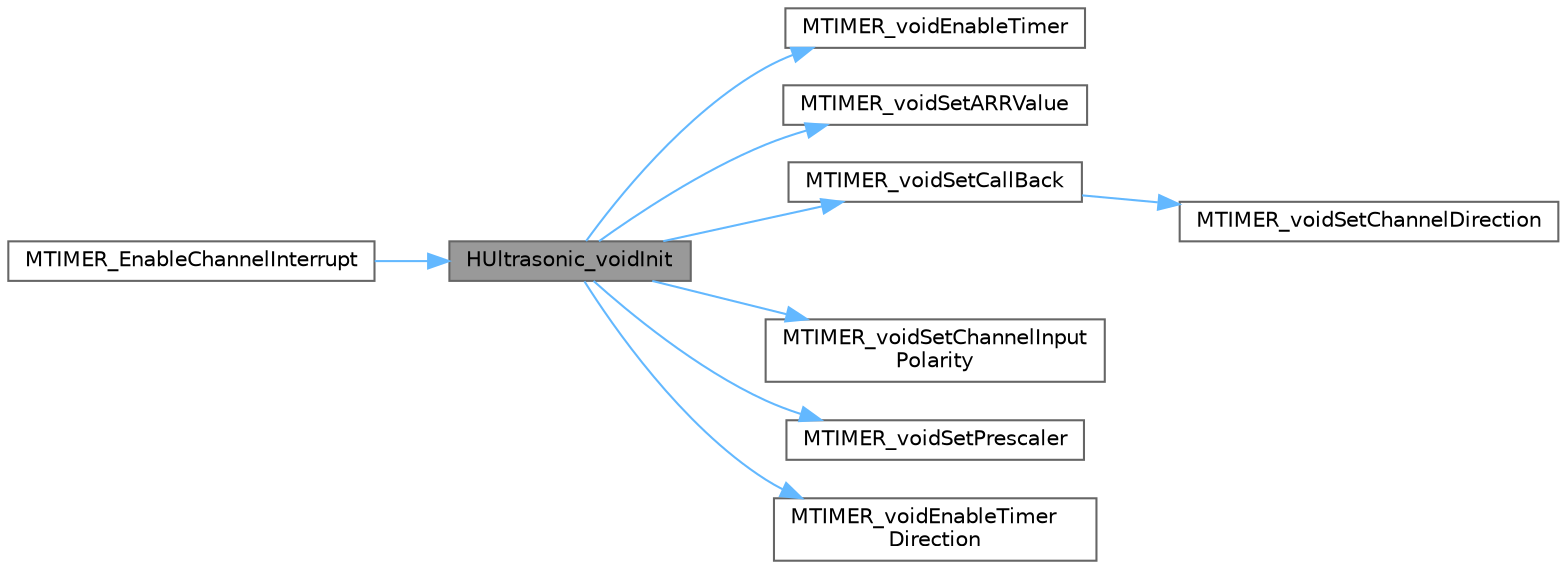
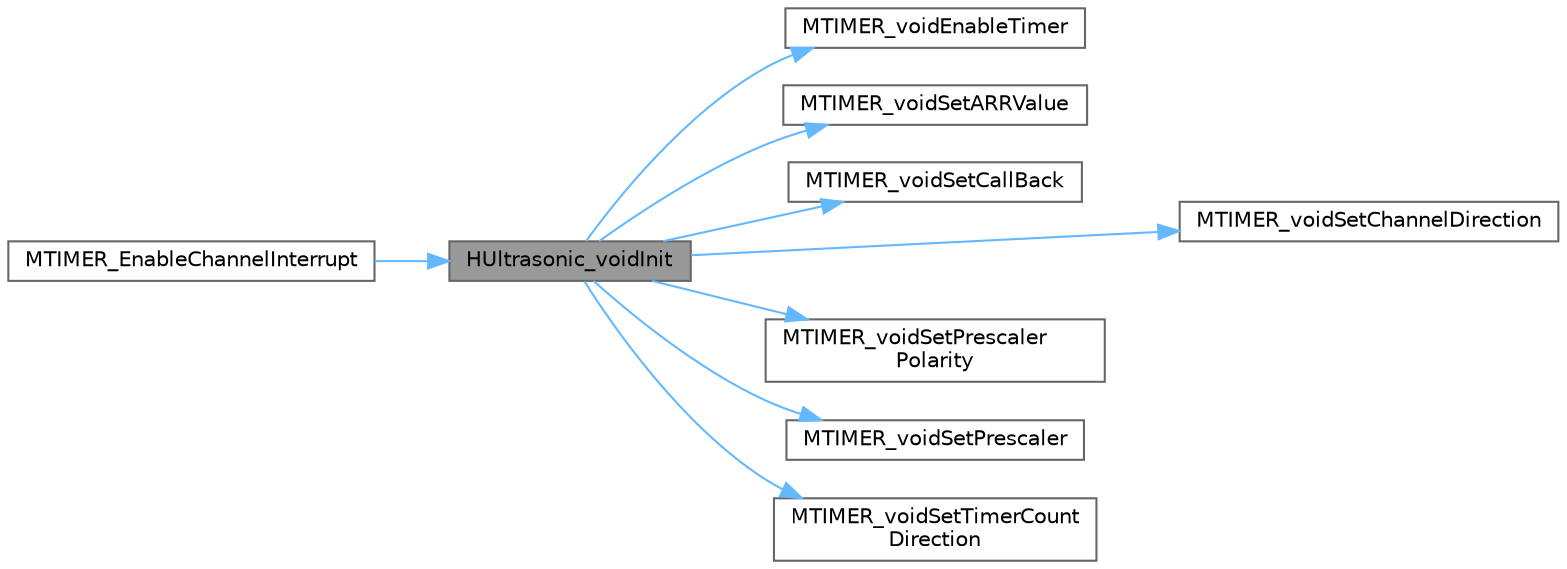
  digraph {
    rankdir=LR
    node [color=grey40 fillcolor=white fontname=Helvetica fontsize=10 shape=box style=filled]
    edge [color=steelblue1 fontname=Helvetica fontsize=10 labelfontname=Helvetica labelfontsize=10 style=solid]
    n1 [color=gray40 fillcolor=grey60 fontcolor=black height=0.2 label=HUltrasonic_voidInit width=0.4]
    n2 [height=0.2 label=MTIMER_voidEnableTimer width=0.4]
    n3 [height=0.2 label=MTIMER_voidSetARRValue width=0.4]
    n4 [height=0.2 label=MTIMER_voidSetCallBack width=0.4]
    n5 [height=0.2 label=MTIMER_voidSetChannelDirection width=0.4]
-   n6 [height=0.2 label="MTIMER_voidSetChannelInput\lPolarity" width=0.4]
+   n6 [height=0.2 label="MTIMER_voidSetPrescaler\lPolarity" width=0.4]
    n7 [height=0.2 label=MTIMER_voidSetPrescaler width=0.4]
-   n8 [height=0.2 label="MTIMER_voidEnableTimer\lDirection" width=0.4]
+   n8 [height=0.2 label="MTIMER_voidSetTimerCount\lDirection" width=0.4]
    n9 [height=0.2 label=MTIMER_EnableChannelInterrupt width=0.4]
    n1 -> n2
    n1 -> n3
    n1 -> n4
-   n4 -> n5
+   n1 -> n5
    n1 -> n6
    n1 -> n7
    n1 -> n8
    n9 -> n1
  }
